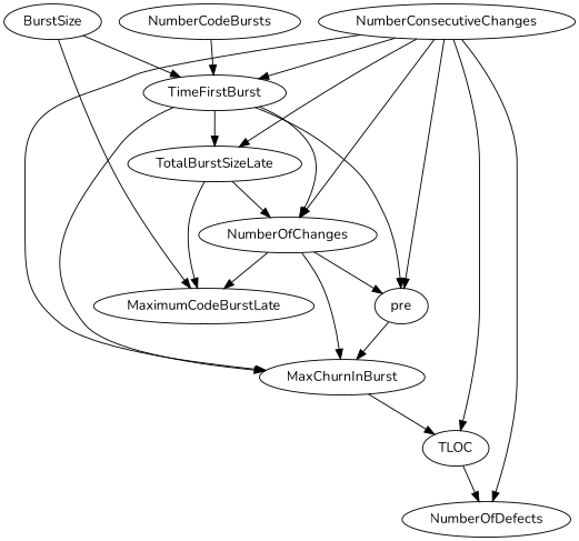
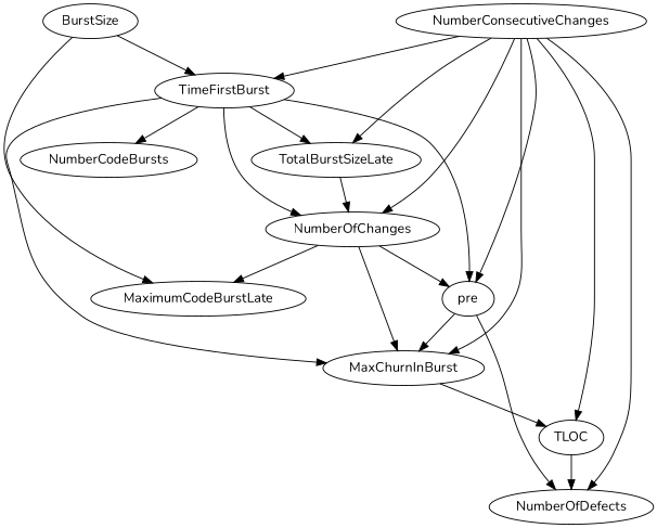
  digraph {
    fontname=Nunito
    node [fontname=Nunito]
    edge [fontname=Nunito]
    TLOC
    NumberOfDefects
    NumberOfChanges
    MaxChurnInBurst
    pre
    MaximumCodeBurstLate
    BurstSize
    TimeFirstBurst
    TotalBurstSizeLate
    NumberCodeBursts
    NumberConsecutiveChanges
    TLOC -> NumberOfDefects
    NumberOfChanges -> MaxChurnInBurst
    NumberOfChanges -> pre
    NumberOfChanges -> MaximumCodeBurstLate
    MaxChurnInBurst -> TLOC
+   pre -> NumberOfDefects
    pre -> MaxChurnInBurst
    BurstSize -> MaximumCodeBurstLate
    BurstSize -> TimeFirstBurst
    TimeFirstBurst -> NumberOfChanges
    TimeFirstBurst -> MaxChurnInBurst
    TimeFirstBurst -> pre
    TimeFirstBurst -> TotalBurstSizeLate
-   NumberCodeBursts -> TimeFirstBurst
+   TimeFirstBurst -> NumberCodeBursts
    TotalBurstSizeLate -> NumberOfChanges
-   TotalBurstSizeLate -> MaximumCodeBurstLate
    NumberConsecutiveChanges -> TLOC
    NumberConsecutiveChanges -> NumberOfDefects
    NumberConsecutiveChanges -> NumberOfChanges
    NumberConsecutiveChanges -> MaxChurnInBurst
    NumberConsecutiveChanges -> pre
    NumberConsecutiveChanges -> TimeFirstBurst
    NumberConsecutiveChanges -> TotalBurstSizeLate
  }
